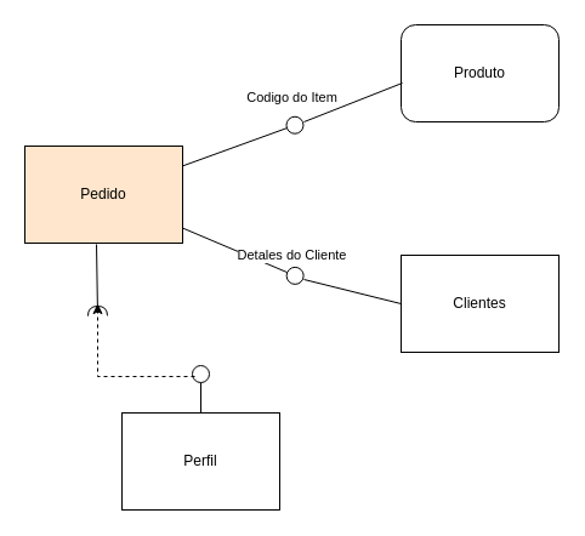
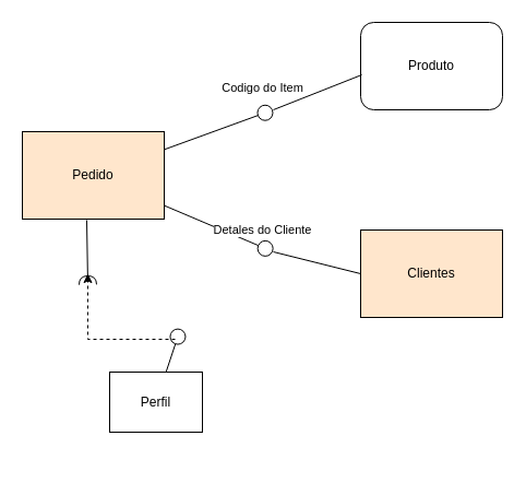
  <mxCell id="0" />
  <mxCell id="1" parent="0" />
- <mxCell id="2" value="Clientes" style="rounded=0;whiteSpace=wrap;html=1;" vertex="1" parent="1"><mxGeometry x="330" y="210" width="130" height="80" as="geometry" /></mxCell>
+ <mxCell id="2" value="Clientes" style="rounded=0;whiteSpace=wrap;html=1;fillColor=#ffe6cc;" vertex="1" parent="1"><mxGeometry x="330" y="210" width="130" height="80" as="geometry" /></mxCell>
  <mxCell id="3" value="Produto" style="whiteSpace=wrap;html=1;rounded=1;" vertex="1" parent="1"><mxGeometry x="330" y="20" width="130" height="80" as="geometry" /></mxCell>
  <mxCell id="4" style="edgeStyle=none;html=1;endArrow=circle;endFill=0;" edge="1" parent="1" source="5"><mxGeometry relative="1" as="geometry"><mxPoint x="165" y="300" as="targetPoint" /></mxGeometry></mxCell>
- <mxCell id="5" value="Perfil" style="rounded=0;whiteSpace=wrap;html=1;" vertex="1" parent="1"><mxGeometry x="100" y="340" width="130" height="80" as="geometry" /></mxCell>
+ <mxCell id="5" value="Perfil" style="rounded=0;whiteSpace=wrap;html=1;" vertex="1" parent="1"><mxGeometry x="100" y="340" width="85" height="55" as="geometry" /></mxCell>
  <mxCell id="6" value="Pedido" style="rounded=0;whiteSpace=wrap;html=1;fillColor=#ffe6cc;" vertex="1" parent="1"><mxGeometry x="20" y="120" width="130" height="80" as="geometry" /></mxCell>
  <mxCell id="7" value="Codigo do Item" style="edgeStyle=none;html=1;endArrow=circle;endFill=0;" edge="1" parent="1" source="6"><mxGeometry x="0.952" y="22" relative="1" as="geometry"><mxPoint x="150" y="133" as="sourcePoint" /><mxPoint x="250" y="100" as="targetPoint" /><mxPoint as="offset" /></mxGeometry></mxCell>
  <mxCell id="8" value="" style="endArrow=none;html=1;entryX=0.008;entryY=0.6;entryDx=0;entryDy=0;entryPerimeter=0;" edge="1" parent="1" target="3"><mxGeometry width="50" height="50" relative="1" as="geometry"><mxPoint x="250" y="100" as="sourcePoint" /><mxPoint x="300" y="40" as="targetPoint" /></mxGeometry></mxCell>
  <mxCell id="9" value="Detales do Cliente" style="edgeStyle=none;html=1;endArrow=circle;endFill=0;" edge="1" parent="1" source="6"><mxGeometry x="0.687" y="15" relative="1" as="geometry"><mxPoint x="250" y="230" as="targetPoint" /><mxPoint x="-1" as="offset" /></mxGeometry></mxCell>
  <mxCell id="10" value="" style="endArrow=none;html=1;entryX=0;entryY=0.5;entryDx=0;entryDy=0;" edge="1" parent="1" target="2"><mxGeometry width="50" height="50" relative="1" as="geometry"><mxPoint x="250" y="230" as="sourcePoint" /><mxPoint x="300" y="180" as="targetPoint" /></mxGeometry></mxCell>
  <mxCell id="11" value="" style="endArrow=classic;html=1;rounded=0;curved=0;dashed=1;" edge="1" parent="1"><mxGeometry width="50" height="50" relative="1" as="geometry"><mxPoint x="160" y="310" as="sourcePoint" /><mxPoint x="80" y="250" as="targetPoint" /><Array as="points"><mxPoint x="80" y="310" /></Array></mxGeometry></mxCell>
  <mxCell id="12" value="" style="endArrow=halfCircle;html=1;endFill=0;exitX=0.454;exitY=1.013;exitDx=0;exitDy=0;exitPerimeter=0;" edge="1" parent="1" source="6"><mxGeometry width="50" height="50" relative="1" as="geometry"><mxPoint x="80" y="210" as="sourcePoint" /><mxPoint x="80" y="260" as="targetPoint" /></mxGeometry></mxCell>
